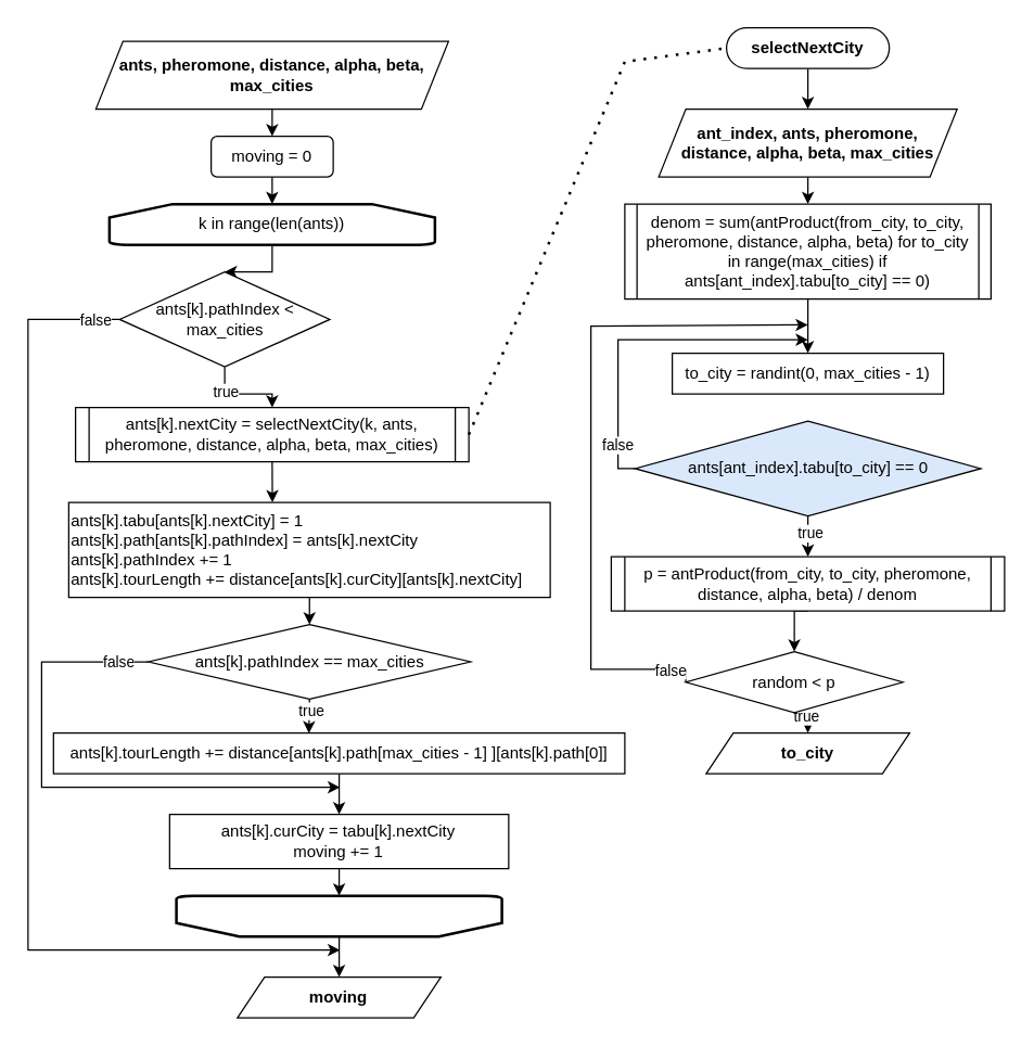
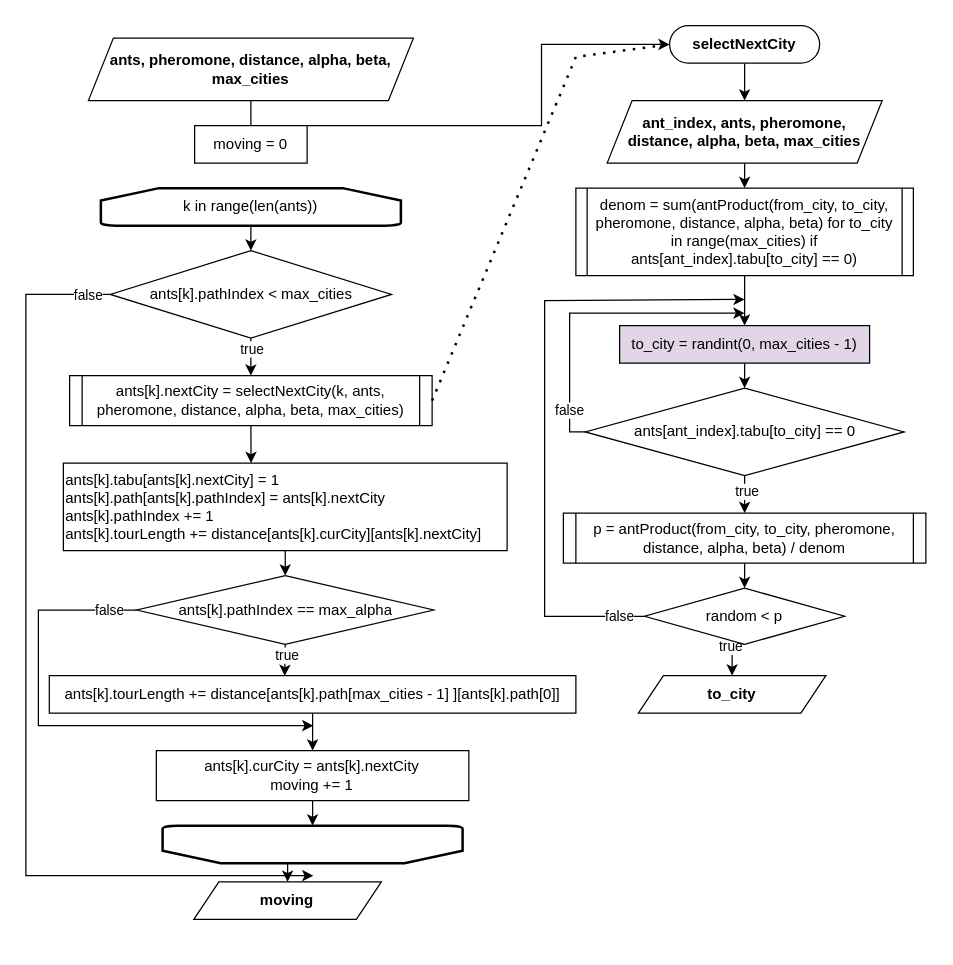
  <mxCell id="0" />
  <mxCell id="1" parent="0" />
- <mxCell id="2" style="edgeStyle=orthogonalEdgeStyle;rounded=0;orthogonalLoop=1;jettySize=auto;html=1;exitX=0.5;exitY=1;exitDx=0;exitDy=0;entryX=0.5;entryY=0;entryDx=0;entryDy=0;" edge="1" parent="1" source="3" target="5"><mxGeometry relative="1" as="geometry" /></mxCell>
+ <mxCell id="2" style="edgeStyle=orthogonalEdgeStyle;rounded=0;orthogonalLoop=1;jettySize=auto;html=1;exitX=0.5;exitY=1;exitDx=0;exitDy=0;" edge="1" parent="1" source="3" target="20"><mxGeometry relative="1" as="geometry" /></mxCell>
  <mxCell id="3" value="ants, pheromone, distance, alpha, beta, max_cities" style="shape=parallelogram;perimeter=parallelogramPerimeter;whiteSpace=wrap;html=1;fixedSize=1;fontStyle=1" vertex="1" parent="1"><mxGeometry x="70" y="30" width="260" height="50" as="geometry" /></mxCell>
- <mxCell id="4" style="edgeStyle=orthogonalEdgeStyle;rounded=0;orthogonalLoop=1;jettySize=auto;html=1;exitX=0.5;exitY=1;exitDx=0;exitDy=0;entryX=0.5;entryY=0;entryDx=0;entryDy=0;entryPerimeter=0;" edge="1" parent="1" source="5" target="7"><mxGeometry relative="1" as="geometry" /></mxCell>
- <mxCell id="5" value="moving = 0" style="whiteSpace=wrap;html=1;rounded=1;" vertex="1" parent="1"><mxGeometry x="155" y="100" width="90" height="30" as="geometry" /></mxCell>
+ <mxCell id="5" value="moving = 0" style="rounded=0;whiteSpace=wrap;html=1;" vertex="1" parent="1"><mxGeometry x="155" y="100" width="90" height="30" as="geometry" /></mxCell>
  <mxCell id="6" style="edgeStyle=orthogonalEdgeStyle;rounded=0;orthogonalLoop=1;jettySize=auto;html=1;exitX=0.5;exitY=1;exitDx=0;exitDy=0;exitPerimeter=0;entryX=0.5;entryY=0;entryDx=0;entryDy=0;" edge="1" parent="1" source="7" target="14"><mxGeometry relative="1" as="geometry" /></mxCell>
  <mxCell id="7" value="k in range(len(ants))" style="strokeWidth=2;html=1;shape=mxgraph.flowchart.loop_limit;whiteSpace=wrap;" vertex="1" parent="1"><mxGeometry x="80" y="150" width="240" height="30" as="geometry" /></mxCell>
  <mxCell id="8" style="edgeStyle=orthogonalEdgeStyle;rounded=0;orthogonalLoop=1;jettySize=auto;html=1;exitX=0.5;exitY=0;exitDx=0;exitDy=0;exitPerimeter=0;entryX=0.5;entryY=0;entryDx=0;entryDy=0;" edge="1" parent="1" source="9" target="48"><mxGeometry relative="1" as="geometry" /></mxCell>
  <mxCell id="9" value="" style="strokeWidth=2;html=1;shape=mxgraph.flowchart.loop_limit;whiteSpace=wrap;rotation=-180;" vertex="1" parent="1"><mxGeometry x="129.38" y="660" width="240" height="30" as="geometry" /></mxCell>
  <mxCell id="10" style="edgeStyle=orthogonalEdgeStyle;rounded=0;orthogonalLoop=1;jettySize=auto;html=1;exitX=0.5;exitY=1;exitDx=0;exitDy=0;entryX=0.5;entryY=0;entryDx=0;entryDy=0;" edge="1" parent="1" source="14" target="18"><mxGeometry relative="1" as="geometry" /></mxCell>
  <mxCell id="11" value="true" style="edgeLabel;html=1;align=center;verticalAlign=middle;resizable=0;points=[];" vertex="1" connectable="0" parent="10"><mxGeometry x="-0.449" relative="1" as="geometry"><mxPoint as="offset" /></mxGeometry></mxCell>
  <mxCell id="12" style="edgeStyle=orthogonalEdgeStyle;rounded=0;orthogonalLoop=1;jettySize=auto;html=1;exitX=0;exitY=0.5;exitDx=0;exitDy=0;" edge="1" parent="1" source="14"><mxGeometry relative="1" as="geometry"><mxPoint x="250" y="700" as="targetPoint" /><Array as="points"><mxPoint x="20" y="235" /><mxPoint x="20" y="700" /></Array></mxGeometry></mxCell>
  <mxCell id="13" value="false" style="edgeLabel;html=1;align=center;verticalAlign=middle;resizable=0;points=[];" vertex="1" connectable="0" parent="12"><mxGeometry x="-0.956" y="2" relative="1" as="geometry"><mxPoint x="-1" y="-2" as="offset" /></mxGeometry></mxCell>
- <mxCell id="14" value="ants[k].pathIndex &amp;lt; max_cities" style="rhombus;whiteSpace=wrap;html=1;" vertex="1" parent="1"><mxGeometry x="87.5" y="200" width="155" height="70" as="geometry" /></mxCell>
- <mxCell id="16" value="to_city = randint(0, max_cities - 1)" style="rounded=0;whiteSpace=wrap;html=1;" vertex="1" parent="1"><mxGeometry x="495" y="260" width="200" height="30" as="geometry" /></mxCell>
+ <mxCell id="14" value="ants[k].pathIndex &amp;lt; max_cities" style="rhombus;whiteSpace=wrap;html=1;" vertex="1" parent="1"><mxGeometry x="87.5" y="200" width="225" height="70" as="geometry" /></mxCell>
+ <mxCell id="15" style="edgeStyle=orthogonalEdgeStyle;rounded=0;orthogonalLoop=1;jettySize=auto;html=1;exitX=0.5;exitY=1;exitDx=0;exitDy=0;entryX=0.5;entryY=0;entryDx=0;entryDy=0;" edge="1" parent="1" source="16" target="28"><mxGeometry relative="1" as="geometry" /></mxCell>
+ <mxCell id="16" value="to_city = randint(0, max_cities - 1)" style="rounded=0;whiteSpace=wrap;html=1;fillColor=#e1d5e7;" vertex="1" parent="1"><mxGeometry x="495" y="260" width="200" height="30" as="geometry" /></mxCell>
  <mxCell id="17" style="edgeStyle=orthogonalEdgeStyle;rounded=0;orthogonalLoop=1;jettySize=auto;html=1;exitX=0.5;exitY=1;exitDx=0;exitDy=0;entryX=0.423;entryY=-0.001;entryDx=0;entryDy=0;entryPerimeter=0;" edge="1" parent="1" source="18" target="40"><mxGeometry relative="1" as="geometry" /></mxCell>
  <mxCell id="18" value="ants[k].nextCity = selectNextCity(k, ants, pheromone, distance, alpha, beta, max_cities)" style="shape=process;whiteSpace=wrap;html=1;backgroundOutline=1;size=0.034;" vertex="1" parent="1"><mxGeometry x="55" y="300" width="290" height="40" as="geometry" /></mxCell>
  <mxCell id="19" style="edgeStyle=orthogonalEdgeStyle;rounded=0;orthogonalLoop=1;jettySize=auto;html=1;exitX=0.5;exitY=1;exitDx=0;exitDy=0;entryX=0.5;entryY=0;entryDx=0;entryDy=0;" edge="1" parent="1" source="20" target="23"><mxGeometry relative="1" as="geometry" /></mxCell>
  <mxCell id="20" value="selectNextCity" style="rounded=1;whiteSpace=wrap;html=1;fontStyle=1;arcSize=50;" vertex="1" parent="1"><mxGeometry x="535" y="20" width="120" height="30" as="geometry" /></mxCell>
  <mxCell id="21" value="" style="endArrow=none;dashed=1;html=1;dashPattern=1 3;strokeWidth=2;rounded=0;exitX=1;exitY=0.5;exitDx=0;exitDy=0;entryX=0;entryY=0.5;entryDx=0;entryDy=0;" edge="1" parent="1" source="18" target="20"><mxGeometry width="50" height="50" relative="1" as="geometry"><mxPoint x="370" y="310" as="sourcePoint" /><mxPoint x="545" y="230" as="targetPoint" /><Array as="points"><mxPoint x="460" y="45" /></Array></mxGeometry></mxCell>
  <mxCell id="22" style="edgeStyle=orthogonalEdgeStyle;rounded=0;orthogonalLoop=1;jettySize=auto;html=1;exitX=0.5;exitY=1;exitDx=0;exitDy=0;entryX=0.5;entryY=0;entryDx=0;entryDy=0;" edge="1" parent="1" source="23" target="32"><mxGeometry relative="1" as="geometry" /></mxCell>
  <mxCell id="23" value="ant_index, ants, pheromone, distance, alpha, beta, max_cities" style="shape=parallelogram;perimeter=parallelogramPerimeter;whiteSpace=wrap;html=1;fixedSize=1;fontStyle=1" vertex="1" parent="1"><mxGeometry x="485" y="80" width="220" height="50" as="geometry" /></mxCell>
  <mxCell id="24" style="edgeStyle=orthogonalEdgeStyle;rounded=0;orthogonalLoop=1;jettySize=auto;html=1;exitX=0.5;exitY=1;exitDx=0;exitDy=0;entryX=0.5;entryY=0;entryDx=0;entryDy=0;" edge="1" parent="1" source="28" target="30"><mxGeometry relative="1" as="geometry"><mxPoint x="595" y="400" as="targetPoint" /></mxGeometry></mxCell>
  <mxCell id="25" value="true" style="edgeLabel;html=1;align=center;verticalAlign=middle;resizable=0;points=[];" vertex="1" connectable="0" parent="24"><mxGeometry x="-0.222" y="1" relative="1" as="geometry"><mxPoint as="offset" /></mxGeometry></mxCell>
  <mxCell id="26" style="edgeStyle=orthogonalEdgeStyle;rounded=0;orthogonalLoop=1;jettySize=auto;html=1;exitX=0;exitY=0.5;exitDx=0;exitDy=0;" edge="1" parent="1" source="28"><mxGeometry relative="1" as="geometry"><mxPoint x="595" y="250" as="targetPoint" /><Array as="points"><mxPoint x="455" y="345" /><mxPoint x="455" y="250" /></Array></mxGeometry></mxCell>
  <mxCell id="27" value="false" style="edgeLabel;html=1;align=center;verticalAlign=middle;resizable=0;points=[];" vertex="1" connectable="0" parent="26"><mxGeometry x="-0.757" y="1" relative="1" as="geometry"><mxPoint as="offset" /></mxGeometry></mxCell>
- <mxCell id="28" value="ants[ant_index].tabu[to_city] == 0" style="rhombus;whiteSpace=wrap;html=1;fillColor=#dae8fc;" vertex="1" parent="1"><mxGeometry x="467.5" y="310" width="255" height="70" as="geometry" /></mxCell>
+ <mxCell id="28" value="ants[ant_index].tabu[to_city] == 0" style="rhombus;whiteSpace=wrap;html=1;" vertex="1" parent="1"><mxGeometry x="467.5" y="310" width="255" height="70" as="geometry" /></mxCell>
  <mxCell id="29" style="edgeStyle=orthogonalEdgeStyle;rounded=0;orthogonalLoop=1;jettySize=auto;html=1;exitX=0.5;exitY=1;exitDx=0;exitDy=0;entryX=0.5;entryY=0;entryDx=0;entryDy=0;" edge="1" parent="1" source="30" target="37"><mxGeometry relative="1" as="geometry" /></mxCell>
  <mxCell id="30" value="p = antProduct(from_city, to_city, pheromone, distance, alpha, beta) / denom" style="shape=process;whiteSpace=wrap;html=1;backgroundOutline=1;size=0.034;" vertex="1" parent="1"><mxGeometry x="450" y="410" width="290" height="40" as="geometry" /></mxCell>
  <mxCell id="31" style="edgeStyle=orthogonalEdgeStyle;rounded=0;orthogonalLoop=1;jettySize=auto;html=1;exitX=0.5;exitY=1;exitDx=0;exitDy=0;entryX=0.5;entryY=0;entryDx=0;entryDy=0;" edge="1" parent="1" source="32" target="16"><mxGeometry relative="1" as="geometry" /></mxCell>
  <mxCell id="32" value="denom =&amp;nbsp;sum(antProduct(from_city, to_city, pheromone, distance, alpha, beta) for to_city in range(max_cities) if ants[ant_index].tabu[to_city] == 0)" style="shape=process;whiteSpace=wrap;html=1;backgroundOutline=1;size=0.034;" vertex="1" parent="1"><mxGeometry x="460" y="150" width="270" height="70" as="geometry" /></mxCell>
  <mxCell id="33" style="edgeStyle=orthogonalEdgeStyle;rounded=0;orthogonalLoop=1;jettySize=auto;html=1;exitX=0.5;exitY=1;exitDx=0;exitDy=0;entryX=0.5;entryY=0;entryDx=0;entryDy=0;" edge="1" parent="1" source="37" target="38"><mxGeometry relative="1" as="geometry" /></mxCell>
  <mxCell id="34" value="true" style="edgeLabel;html=1;align=center;verticalAlign=middle;resizable=0;points=[];" vertex="1" connectable="0" parent="33"><mxGeometry x="-0.376" y="-2" relative="1" as="geometry"><mxPoint as="offset" /></mxGeometry></mxCell>
  <mxCell id="35" style="edgeStyle=orthogonalEdgeStyle;rounded=0;orthogonalLoop=1;jettySize=auto;html=1;exitX=0;exitY=0.5;exitDx=0;exitDy=0;" edge="1" parent="1" source="37"><mxGeometry relative="1" as="geometry"><mxPoint x="595" y="239.048" as="targetPoint" /><Array as="points"><mxPoint x="435" y="493" /><mxPoint x="435" y="240" /><mxPoint x="595" y="240" /></Array></mxGeometry></mxCell>
  <mxCell id="36" value="false" style="edgeLabel;html=1;align=center;verticalAlign=middle;resizable=0;points=[];" vertex="1" connectable="0" parent="35"><mxGeometry x="-0.915" relative="1" as="geometry"><mxPoint as="offset" /></mxGeometry></mxCell>
- <mxCell id="37" value="random &amp;lt; p" style="rhombus;whiteSpace=wrap;html=1;" vertex="1" parent="1"><mxGeometry x="505" y="480" width="160" height="45" as="geometry" /></mxCell>
- <mxCell id="38" value="to_city" style="shape=parallelogram;perimeter=parallelogramPerimeter;whiteSpace=wrap;html=1;fixedSize=1;fontStyle=1" vertex="1" parent="1"><mxGeometry x="520" y="540" width="150" height="30" as="geometry" /></mxCell>
+ <mxCell id="37" value="random &amp;lt; p" style="rhombus;whiteSpace=wrap;html=1;" vertex="1" parent="1"><mxGeometry x="515" y="470" width="160" height="45" as="geometry" /></mxCell>
+ <mxCell id="38" value="to_city" style="shape=parallelogram;perimeter=parallelogramPerimeter;whiteSpace=wrap;html=1;fixedSize=1;fontStyle=1" vertex="1" parent="1"><mxGeometry x="510" y="540" width="150" height="30" as="geometry" /></mxCell>
  <mxCell id="39" style="edgeStyle=orthogonalEdgeStyle;rounded=0;orthogonalLoop=1;jettySize=auto;html=1;exitX=0.5;exitY=1;exitDx=0;exitDy=0;entryX=0.5;entryY=0;entryDx=0;entryDy=0;" edge="1" parent="1" source="40" target="45"><mxGeometry relative="1" as="geometry" /></mxCell>
  <mxCell id="40" value="ants[k].tabu[ants[k].nextCity] = 1&lt;br&gt;ants[k].path[ants[k].pathIndex] = ants[k].nextCity&lt;br&gt;&lt;div style=&quot;&quot;&gt;&lt;span style=&quot;background-color: initial;&quot;&gt;ants[k].pathIndex += 1&lt;/span&gt;&lt;/div&gt;ants[k].tourLength += distance[ants[k].curCity][ants[k].nextCity]" style="rounded=0;whiteSpace=wrap;html=1;align=left;" vertex="1" parent="1"><mxGeometry x="50" y="370" width="355" height="70" as="geometry" /></mxCell>
  <mxCell id="41" style="edgeStyle=orthogonalEdgeStyle;rounded=0;orthogonalLoop=1;jettySize=auto;html=1;exitX=0.5;exitY=1;exitDx=0;exitDy=0;entryX=0.447;entryY=0.01;entryDx=0;entryDy=0;entryPerimeter=0;" edge="1" parent="1" source="45" target="47"><mxGeometry relative="1" as="geometry" /></mxCell>
  <mxCell id="42" value="true" style="edgeLabel;html=1;align=center;verticalAlign=middle;resizable=0;points=[];" vertex="1" connectable="0" parent="41"><mxGeometry x="-0.397" y="1" relative="1" as="geometry"><mxPoint as="offset" /></mxGeometry></mxCell>
  <mxCell id="43" style="edgeStyle=orthogonalEdgeStyle;rounded=0;orthogonalLoop=1;jettySize=auto;html=1;exitX=0;exitY=0.5;exitDx=0;exitDy=0;" edge="1" parent="1" source="45"><mxGeometry relative="1" as="geometry"><mxPoint x="250" y="580" as="targetPoint" /><Array as="points"><mxPoint x="30" y="487" /><mxPoint x="30" y="580" /></Array></mxGeometry></mxCell>
  <mxCell id="44" value="false" style="edgeLabel;html=1;align=center;verticalAlign=middle;resizable=0;points=[];" vertex="1" connectable="0" parent="43"><mxGeometry x="-0.887" relative="1" as="geometry"><mxPoint as="offset" /></mxGeometry></mxCell>
- <mxCell id="45" value="ants[k].pathIndex == max_cities" style="rhombus;whiteSpace=wrap;html=1;" vertex="1" parent="1"><mxGeometry x="108.75" y="460" width="237.5" height="55" as="geometry" /></mxCell>
+ <mxCell id="45" value="ants[k].pathIndex == max_alpha" style="rhombus;whiteSpace=wrap;html=1;" vertex="1" parent="1"><mxGeometry x="108.75" y="460" width="237.5" height="55" as="geometry" /></mxCell>
  <mxCell id="46" style="edgeStyle=orthogonalEdgeStyle;rounded=0;orthogonalLoop=1;jettySize=auto;html=1;exitX=0.5;exitY=1;exitDx=0;exitDy=0;entryX=0.5;entryY=0;entryDx=0;entryDy=0;" edge="1" parent="1" source="47" target="50"><mxGeometry relative="1" as="geometry" /></mxCell>
  <mxCell id="47" value="ants[k].tourLength += distance[ants[k].path[max_cities - 1] ][ants[k].path[0]]&lt;br&gt;" style="rounded=0;whiteSpace=wrap;html=1;" vertex="1" parent="1"><mxGeometry x="38.75" y="540" width="421.25" height="30" as="geometry" /></mxCell>
- <mxCell id="48" value="moving" style="shape=parallelogram;perimeter=parallelogramPerimeter;whiteSpace=wrap;html=1;fixedSize=1;fontStyle=1" vertex="1" parent="1"><mxGeometry x="174.38" y="720" width="150" height="30" as="geometry" /></mxCell>
+ <mxCell id="48" value="moving" style="shape=parallelogram;perimeter=parallelogramPerimeter;whiteSpace=wrap;html=1;fixedSize=1;fontStyle=1" vertex="1" parent="1"><mxGeometry x="154.38" y="705" width="150" height="30" as="geometry" /></mxCell>
  <mxCell id="49" style="edgeStyle=orthogonalEdgeStyle;rounded=0;orthogonalLoop=1;jettySize=auto;html=1;exitX=0.5;exitY=1;exitDx=0;exitDy=0;entryX=0.5;entryY=1;entryDx=0;entryDy=0;entryPerimeter=0;" edge="1" parent="1" source="50" target="9"><mxGeometry relative="1" as="geometry" /></mxCell>
- <mxCell id="50" value="ants[k].curCity = tabu[k].nextCity&lt;br style=&quot;border-color: var(--border-color);&quot;&gt;moving += 1" style="rounded=0;whiteSpace=wrap;html=1;" vertex="1" parent="1"><mxGeometry x="124.38" y="600" width="250" height="40" as="geometry" /></mxCell>
+ <mxCell id="50" value="ants[k].curCity = ants[k].nextCity&lt;br style=&quot;border-color: var(--border-color);&quot;&gt;moving += 1" style="rounded=0;whiteSpace=wrap;html=1;" vertex="1" parent="1"><mxGeometry x="124.38" y="600" width="250" height="40" as="geometry" /></mxCell>
